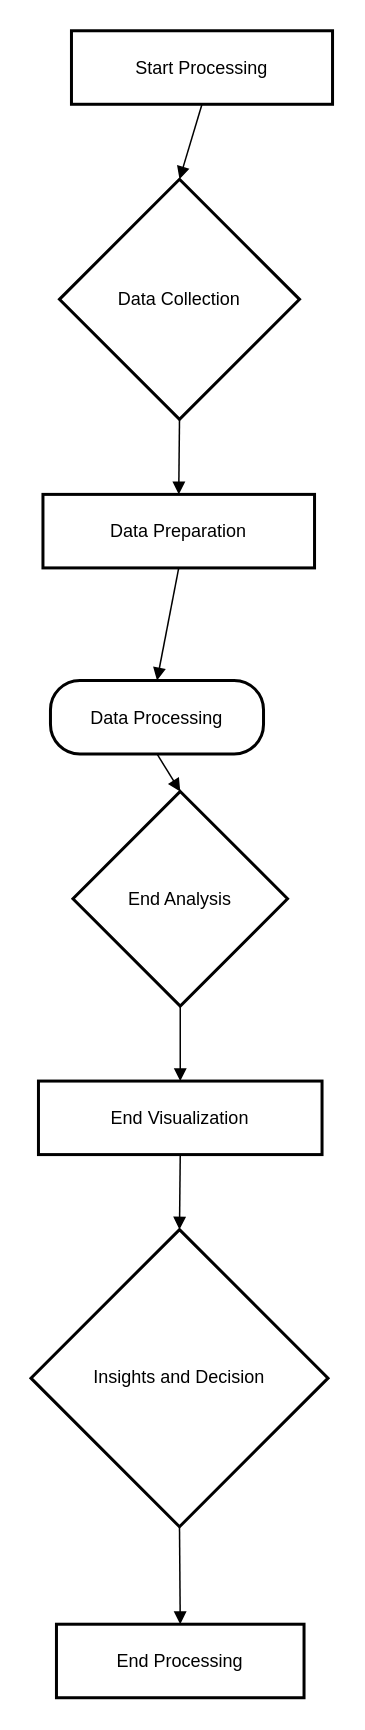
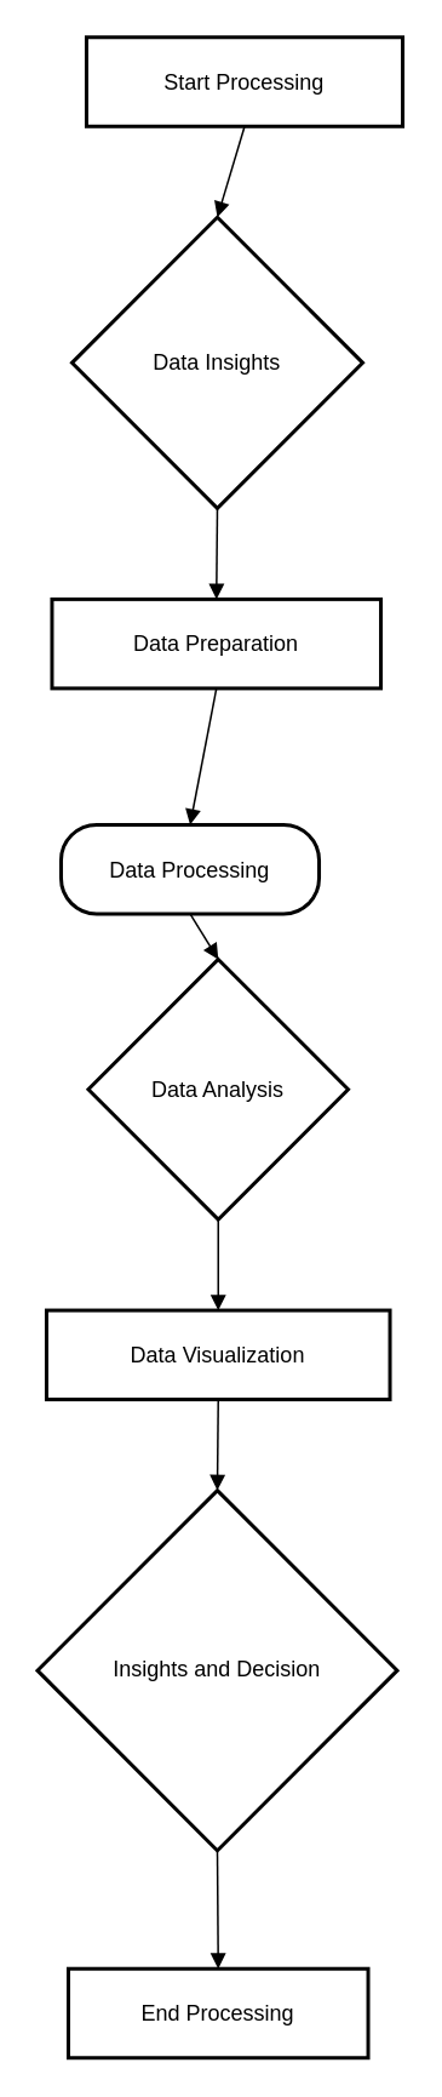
  <mxCell id="0" />
  <mxCell id="1" parent="0" />
  <mxCell id="2" value="Start Processing" style="whiteSpace=wrap;strokeWidth=2;" vertex="1" parent="1"><mxGeometry x="47" y="20" width="174" height="49" as="geometry" /></mxCell>
- <mxCell id="3" value="Data Collection" style="rhombus;strokeWidth=2;whiteSpace=wrap;" vertex="1" parent="1"><mxGeometry x="39" y="119" width="160" height="160" as="geometry" /></mxCell>
+ <mxCell id="3" value="Data Insights" style="rhombus;strokeWidth=2;whiteSpace=wrap;" vertex="1" parent="1"><mxGeometry x="39" y="119" width="160" height="160" as="geometry" /></mxCell>
  <mxCell id="4" value="Data Preparation" style="whiteSpace=wrap;strokeWidth=2;" vertex="1" parent="1"><mxGeometry x="28" y="329" width="181" height="49" as="geometry" /></mxCell>
  <mxCell id="5" value="Data Processing" style="rounded=1;arcSize=40;strokeWidth=2" vertex="1" parent="1"><mxGeometry x="33" y="453" width="142" height="49" as="geometry" /></mxCell>
- <mxCell id="6" value="End Analysis" style="rhombus;strokeWidth=2;whiteSpace=wrap;" vertex="1" parent="1"><mxGeometry x="48" y="527" width="143" height="143" as="geometry" /></mxCell>
- <mxCell id="7" value="End Visualization" style="whiteSpace=wrap;strokeWidth=2;" vertex="1" parent="1"><mxGeometry x="25" y="720" width="189" height="49" as="geometry" /></mxCell>
+ <mxCell id="6" value="Data Analysis" style="rhombus;strokeWidth=2;whiteSpace=wrap;" vertex="1" parent="1"><mxGeometry x="48" y="527" width="143" height="143" as="geometry" /></mxCell>
+ <mxCell id="7" value="Data Visualization" style="whiteSpace=wrap;strokeWidth=2;" vertex="1" parent="1"><mxGeometry x="25" y="720" width="189" height="49" as="geometry" /></mxCell>
  <mxCell id="8" value="Insights and Decision" style="rhombus;strokeWidth=2;whiteSpace=wrap;" vertex="1" parent="1"><mxGeometry x="20" y="819" width="198" height="198" as="geometry" /></mxCell>
  <mxCell id="9" value="End Processing" style="whiteSpace=wrap;strokeWidth=2;" vertex="1" parent="1"><mxGeometry x="37" y="1082" width="165" height="49" as="geometry" /></mxCell>
  <mxCell id="10" value="" style="curved=1;startArrow=none;endArrow=block;exitX=0.5;exitY=1;entryX=0.5;entryY=0;" edge="1" parent="1" source="2" target="3"><mxGeometry relative="1" as="geometry"><Array as="points" /></mxGeometry></mxCell>
  <mxCell id="11" value="" style="curved=1;startArrow=none;endArrow=block;exitX=0.5;exitY=1;entryX=0.5;entryY=-0.01;" edge="1" parent="1" source="3" target="4"><mxGeometry relative="1" as="geometry"><Array as="points" /></mxGeometry></mxCell>
  <mxCell id="12" value="" style="curved=1;startArrow=none;endArrow=block;exitX=0.5;exitY=0.99;entryX=0.5;entryY=-0.01;" edge="1" parent="1" source="4" target="5"><mxGeometry relative="1" as="geometry"><Array as="points" /></mxGeometry></mxCell>
  <mxCell id="13" value="" style="curved=1;startArrow=none;endArrow=block;exitX=0.5;exitY=0.99;entryX=0.5;entryY=0;" edge="1" parent="1" source="5" target="6"><mxGeometry relative="1" as="geometry"><Array as="points" /></mxGeometry></mxCell>
  <mxCell id="14" value="" style="curved=1;startArrow=none;endArrow=block;exitX=0.5;exitY=1;entryX=0.5;entryY=-0.01;" edge="1" parent="1" source="6" target="7"><mxGeometry relative="1" as="geometry"><Array as="points" /></mxGeometry></mxCell>
  <mxCell id="15" value="" style="curved=1;startArrow=none;endArrow=block;exitX=0.5;exitY=0.99;entryX=0.5;entryY=0;" edge="1" parent="1" source="7" target="8"><mxGeometry relative="1" as="geometry"><Array as="points" /></mxGeometry></mxCell>
  <mxCell id="16" value="" style="curved=1;startArrow=none;endArrow=block;exitX=0.5;exitY=1;entryX=0.5;entryY=0;" edge="1" parent="1" source="8" target="9"><mxGeometry relative="1" as="geometry"><Array as="points" /></mxGeometry></mxCell>
